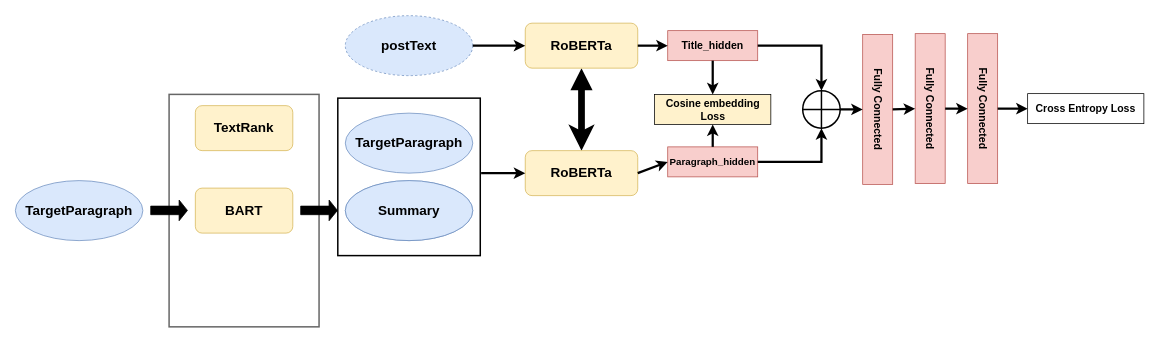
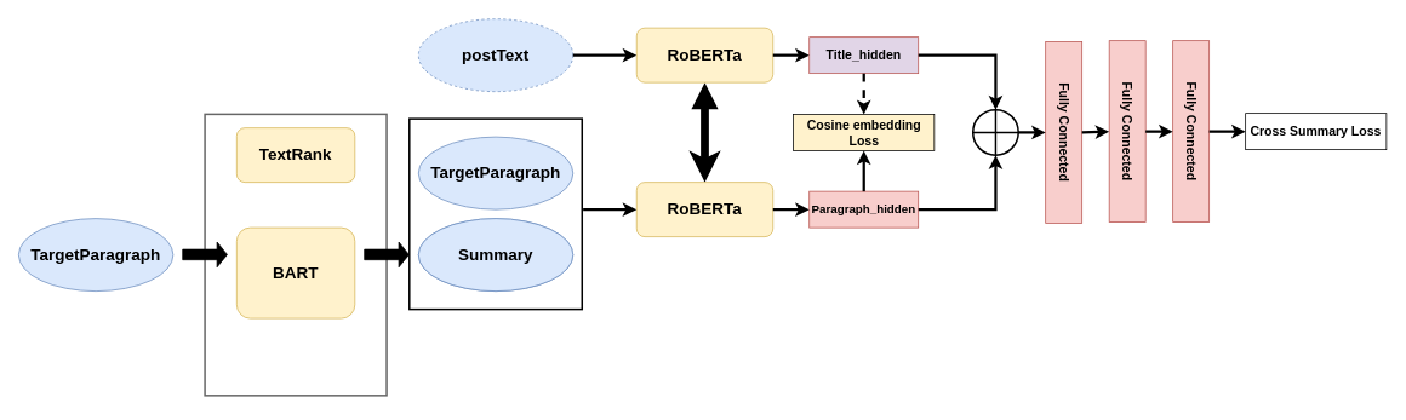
  <mxCell id="0" />
  <mxCell id="1" parent="0" />
  <mxCell id="2" value="" style="endArrow=block;startArrow=classic;html=1;rounded=0;entryX=0.5;entryY=1;entryDx=0;entryDy=0;endFill=1;strokeWidth=9;" edge="1" parent="1" target="3"><mxGeometry width="50" height="50" relative="1" as="geometry"><mxPoint x="775" y="200" as="sourcePoint" /><mxPoint x="870" y="120" as="targetPoint" /></mxGeometry></mxCell>
  <mxCell id="3" value="&lt;b&gt;&lt;font style=&quot;font-size: 18px;&quot;&gt;RoBERTa&lt;/font&gt;&lt;/b&gt;" style="rounded=1;whiteSpace=wrap;html=1;fillColor=#fff2cc;strokeColor=#d6b656;" vertex="1" parent="1"><mxGeometry x="700" y="30" width="150" height="60" as="geometry" /></mxCell>
- <mxCell id="4" value="&lt;b&gt;&lt;font style=&quot;font-size: 14px;&quot;&gt;Title_hidden&lt;/font&gt;&lt;/b&gt;" style="rounded=0;whiteSpace=wrap;html=1;fillColor=#f8cecc;strokeColor=#b85450;" vertex="1" parent="1"><mxGeometry x="890" y="40" width="120" height="40" as="geometry" /></mxCell>
+ <mxCell id="4" value="&lt;b&gt;&lt;font style=&quot;font-size: 14px;&quot;&gt;Title_hidden&lt;/font&gt;&lt;/b&gt;" style="rounded=0;whiteSpace=wrap;html=1;fillColor=#e1d5e7;strokeColor=#b85450;" vertex="1" parent="1"><mxGeometry x="890" y="40" width="120" height="40" as="geometry" /></mxCell>
  <mxCell id="5" value="&lt;b&gt;&lt;font style=&quot;font-size: 14px;&quot;&gt;Cosine embedding Loss&lt;/font&gt;&lt;/b&gt;" style="rounded=0;whiteSpace=wrap;html=1;fillColor=#fff2cc;" vertex="1" parent="1"><mxGeometry x="872.5" y="125" width="155" height="40" as="geometry" /></mxCell>
  <mxCell id="6" value="&lt;b&gt;&lt;font style=&quot;font-size: 18px;&quot;&gt;RoBERTa&lt;/font&gt;&lt;/b&gt;" style="rounded=1;whiteSpace=wrap;html=1;fillColor=#fff2cc;strokeColor=#d6b656;" vertex="1" parent="1"><mxGeometry x="700" y="200" width="150" height="60" as="geometry" /></mxCell>
- <mxCell id="7" value="&lt;b style=&quot;border-color: var(--border-color);&quot;&gt;&lt;font style=&quot;font-size: 13px;&quot;&gt;Paragraph_hidden&lt;/font&gt;&lt;/b&gt;" style="rounded=0;whiteSpace=wrap;html=1;fillColor=#f8cecc;strokeColor=#b85450;" vertex="1" parent="1"><mxGeometry x="890" y="195" width="120" height="40" as="geometry" /></mxCell>
+ <mxCell id="7" value="&lt;b style=&quot;border-color: var(--border-color);&quot;&gt;&lt;font style=&quot;font-size: 13px;&quot;&gt;Paragraph_hidden&lt;/font&gt;&lt;/b&gt;" style="rounded=0;whiteSpace=wrap;html=1;fillColor=#f8cecc;strokeColor=#b85450;" vertex="1" parent="1"><mxGeometry x="890" y="210" width="120" height="40" as="geometry" /></mxCell>
  <mxCell id="8" value="" style="shape=orEllipse;perimeter=ellipsePerimeter;whiteSpace=wrap;html=1;backgroundOutline=1;strokeWidth=2;" vertex="1" parent="1"><mxGeometry x="1070" y="120" width="50" height="50" as="geometry" /></mxCell>
  <mxCell id="9" value="&lt;b&gt;&lt;font style=&quot;font-size: 14px;&quot;&gt;Fully Connected&lt;/font&gt;&lt;/b&gt;" style="rounded=0;whiteSpace=wrap;html=1;fillColor=#f8cecc;strokeColor=#b85450;rotation=90;" vertex="1" parent="1"><mxGeometry x="1070" y="125" width="200" height="40" as="geometry" /></mxCell>
  <mxCell id="10" value="&lt;b&gt;&lt;font style=&quot;font-size: 14px;&quot;&gt;Fully Connected&lt;/font&gt;&lt;/b&gt;" style="rounded=0;whiteSpace=wrap;html=1;fillColor=#f8cecc;strokeColor=#b85450;rotation=90;" vertex="1" parent="1"><mxGeometry x="1140" y="124" width="200" height="40" as="geometry" /></mxCell>
  <mxCell id="11" value="&lt;b&gt;&lt;font style=&quot;font-size: 14px;&quot;&gt;Fully Connected&lt;/font&gt;&lt;/b&gt;" style="rounded=0;whiteSpace=wrap;html=1;fillColor=#f8cecc;strokeColor=#b85450;rotation=90;" vertex="1" parent="1"><mxGeometry x="1210" y="124" width="200" height="40" as="geometry" /></mxCell>
- <mxCell id="12" value="&lt;b&gt;&lt;font style=&quot;font-size: 14px;&quot;&gt;Cross Entropy Loss&lt;/font&gt;&lt;/b&gt;" style="rounded=0;whiteSpace=wrap;html=1;" vertex="1" parent="1"><mxGeometry x="1370" y="124" width="155" height="40" as="geometry" /></mxCell>
+ <mxCell id="12" value="&lt;b&gt;&lt;font style=&quot;font-size: 14px;&quot;&gt;Cross Summary Loss&lt;/font&gt;&lt;/b&gt;" style="rounded=0;whiteSpace=wrap;html=1;" vertex="1" parent="1"><mxGeometry x="1370" y="124" width="155" height="40" as="geometry" /></mxCell>
  <mxCell id="13" value="" style="endArrow=classic;html=1;rounded=0;exitX=1;exitY=0.5;exitDx=0;exitDy=0;entryX=0;entryY=0.5;entryDx=0;entryDy=0;strokeWidth=3;" edge="1" parent="1" source="3" target="4"><mxGeometry width="50" height="50" relative="1" as="geometry"><mxPoint x="640" y="70" as="sourcePoint" /><mxPoint x="710" y="70" as="targetPoint" /></mxGeometry></mxCell>
  <mxCell id="14" value="" style="endArrow=classic;html=1;rounded=0;exitX=1;exitY=0.5;exitDx=0;exitDy=0;entryX=0;entryY=0.5;entryDx=0;entryDy=0;strokeWidth=3;" edge="1" parent="1" source="6" target="7"><mxGeometry width="50" height="50" relative="1" as="geometry"><mxPoint x="860" y="70" as="sourcePoint" /><mxPoint x="900" y="70" as="targetPoint" /></mxGeometry></mxCell>
- <mxCell id="15" value="" style="endArrow=classic;html=1;rounded=0;exitX=0.5;exitY=1;exitDx=0;exitDy=0;strokeWidth=3;" edge="1" parent="1" source="4" target="5"><mxGeometry width="50" height="50" relative="1" as="geometry"><mxPoint x="870" y="80" as="sourcePoint" /><mxPoint x="910" y="80" as="targetPoint" /></mxGeometry></mxCell>
+ <mxCell id="15" value="" style="endArrow=classic;html=1;rounded=0;exitX=0.5;exitY=1;exitDx=0;exitDy=0;strokeWidth=3;dashed=1;" edge="1" parent="1" source="4" target="5"><mxGeometry width="50" height="50" relative="1" as="geometry"><mxPoint x="870" y="80" as="sourcePoint" /><mxPoint x="910" y="80" as="targetPoint" /></mxGeometry></mxCell>
  <mxCell id="16" value="" style="endArrow=classic;html=1;rounded=0;exitX=0.5;exitY=0;exitDx=0;exitDy=0;entryX=0.5;entryY=1;entryDx=0;entryDy=0;strokeWidth=3;" edge="1" parent="1" source="7" target="5"><mxGeometry width="50" height="50" relative="1" as="geometry"><mxPoint x="960" y="90" as="sourcePoint" /><mxPoint x="960" y="135" as="targetPoint" /></mxGeometry></mxCell>
  <mxCell id="17" value="" style="endArrow=classic;html=1;rounded=0;exitX=1;exitY=0.5;exitDx=0;exitDy=0;entryX=0.5;entryY=0;entryDx=0;entryDy=0;edgeStyle=orthogonalEdgeStyle;strokeWidth=3;" edge="1" parent="1" source="4" target="8"><mxGeometry width="50" height="50" relative="1" as="geometry"><mxPoint x="960" y="90" as="sourcePoint" /><mxPoint x="960" y="135" as="targetPoint" /></mxGeometry></mxCell>
  <mxCell id="18" value="" style="endArrow=classic;html=1;rounded=0;exitX=1;exitY=0.5;exitDx=0;exitDy=0;entryX=0.5;entryY=1;entryDx=0;entryDy=0;edgeStyle=orthogonalEdgeStyle;strokeWidth=3;" edge="1" parent="1" source="7" target="8"><mxGeometry width="50" height="50" relative="1" as="geometry"><mxPoint x="1020" y="70" as="sourcePoint" /><mxPoint x="1105" y="130" as="targetPoint" /></mxGeometry></mxCell>
  <mxCell id="19" value="" style="endArrow=classic;html=1;rounded=0;exitX=1;exitY=0.5;exitDx=0;exitDy=0;entryX=0.5;entryY=1;entryDx=0;entryDy=0;strokeWidth=3;" edge="1" parent="1" source="8" target="9"><mxGeometry width="50" height="50" relative="1" as="geometry"><mxPoint x="860" y="70" as="sourcePoint" /><mxPoint x="900" y="70" as="targetPoint" /></mxGeometry></mxCell>
  <mxCell id="20" value="" style="endArrow=classic;html=1;rounded=0;exitX=0.5;exitY=0;exitDx=0;exitDy=0;entryX=0.5;entryY=1;entryDx=0;entryDy=0;strokeWidth=3;" edge="1" parent="1" source="9" target="10"><mxGeometry width="50" height="50" relative="1" as="geometry"><mxPoint x="1130" y="155" as="sourcePoint" /><mxPoint x="1160" y="155" as="targetPoint" /></mxGeometry></mxCell>
  <mxCell id="21" value="" style="endArrow=classic;html=1;rounded=0;exitX=0.5;exitY=0;exitDx=0;exitDy=0;entryX=0.5;entryY=1;entryDx=0;entryDy=0;strokeWidth=3;" edge="1" parent="1" source="10" target="11"><mxGeometry width="50" height="50" relative="1" as="geometry"><mxPoint x="1200" y="155" as="sourcePoint" /><mxPoint x="1230" y="154" as="targetPoint" /></mxGeometry></mxCell>
  <mxCell id="22" value="" style="endArrow=classic;html=1;rounded=0;exitX=0.5;exitY=0;exitDx=0;exitDy=0;entryX=0;entryY=0.5;entryDx=0;entryDy=0;strokeWidth=3;" edge="1" parent="1" source="11" target="12"><mxGeometry width="50" height="50" relative="1" as="geometry"><mxPoint x="1270" y="154" as="sourcePoint" /><mxPoint x="1300" y="154" as="targetPoint" /></mxGeometry></mxCell>
  <mxCell id="23" value="" style="group" connectable="0" vertex="1" parent="1"><mxGeometry x="20" y="20" width="620" height="420" as="geometry" /></mxCell>
  <mxCell id="24" value="" style="rounded=0;whiteSpace=wrap;html=1;strokeWidth=2;" vertex="1" parent="23"><mxGeometry x="430" y="110" width="190" height="210" as="geometry" /></mxCell>
  <mxCell id="25" value="&lt;b style=&quot;border-color: var(--border-color);&quot;&gt;&lt;font style=&quot;border-color: var(--border-color); font-size: 18px;&quot;&gt;postText&lt;/font&gt;&lt;/b&gt;" style="ellipse;whiteSpace=wrap;html=1;fillColor=#dae8fc;strokeColor=#6c8ebf;dashed=1;" vertex="1" parent="23"><mxGeometry x="440" width="170" height="80" as="geometry" /></mxCell>
  <mxCell id="26" value="&lt;b style=&quot;border-color: var(--border-color);&quot;&gt;&lt;font style=&quot;border-color: var(--border-color); font-size: 18px;&quot;&gt;TargetParagraph&lt;/font&gt;&lt;/b&gt;" style="ellipse;whiteSpace=wrap;html=1;fillColor=#dae8fc;strokeColor=#6c8ebf;" vertex="1" parent="23"><mxGeometry x="440" y="130" width="170" height="80" as="geometry" /></mxCell>
  <mxCell id="27" value="&lt;b style=&quot;border-color: var(--border-color);&quot;&gt;&lt;font style=&quot;border-color: var(--border-color); font-size: 18px;&quot;&gt;Summary&lt;/font&gt;&lt;/b&gt;" style="ellipse;whiteSpace=wrap;html=1;fillColor=#dae8fc;strokeColor=#6c8ebf;" vertex="1" parent="23"><mxGeometry x="440" y="220" width="170" height="80" as="geometry" /></mxCell>
  <mxCell id="28" value="" style="endArrow=classic;html=1;rounded=0;exitX=1;exitY=0.5;exitDx=0;exitDy=0;entryX=0;entryY=0.5;entryDx=0;entryDy=0;strokeWidth=3;" edge="1" parent="23" source="25" target="3"><mxGeometry width="50" height="50" relative="1" as="geometry"><mxPoint x="620" y="-10" as="sourcePoint" /><mxPoint x="670" y="-60" as="targetPoint" /></mxGeometry></mxCell>
  <mxCell id="29" value="" style="endArrow=classic;html=1;rounded=0;exitX=1.006;exitY=0.476;exitDx=0;exitDy=0;entryX=0;entryY=0.5;entryDx=0;entryDy=0;exitPerimeter=0;strokeWidth=3;" edge="1" parent="23" source="24" target="6"><mxGeometry width="50" height="50" relative="1" as="geometry"><mxPoint x="620" y="50" as="sourcePoint" /><mxPoint x="690" y="50" as="targetPoint" /></mxGeometry></mxCell>
  <mxCell id="30" value="" style="group" connectable="0" vertex="1" parent="23"><mxGeometry y="105" width="610" height="310" as="geometry" /></mxCell>
  <mxCell id="31" value="" style="rounded=0;whiteSpace=wrap;html=1;fillColor=#FFFFFF;strokeColor=#666666;fontColor=#333333;strokeWidth=2;" vertex="1" parent="30"><mxGeometry x="205" width="200" height="310" as="geometry" /></mxCell>
  <mxCell id="32" value="&lt;b style=&quot;border-color: var(--border-color);&quot;&gt;&lt;font style=&quot;border-color: var(--border-color); font-size: 18px;&quot;&gt;TextRank&lt;/font&gt;&lt;/b&gt;" style="rounded=1;whiteSpace=wrap;html=1;fillColor=#fff2cc;strokeColor=#d6b656;" vertex="1" parent="30"><mxGeometry x="240" y="15" width="130" height="60" as="geometry" /></mxCell>
- <mxCell id="33" value="&lt;b style=&quot;border-color: var(--border-color);&quot;&gt;&lt;font style=&quot;border-color: var(--border-color); font-size: 18px;&quot;&gt;BART&lt;/font&gt;&lt;/b&gt;" style="rounded=1;whiteSpace=wrap;html=1;fillColor=#fff2cc;strokeColor=#d6b656;" vertex="1" parent="30"><mxGeometry x="240" y="125" width="130" height="60" as="geometry" /></mxCell>
+ <mxCell id="33" value="&lt;b style=&quot;border-color: var(--border-color);&quot;&gt;&lt;font style=&quot;border-color: var(--border-color); font-size: 18px;&quot;&gt;BART&lt;/font&gt;&lt;/b&gt;" style="rounded=1;whiteSpace=wrap;html=1;fillColor=#fff2cc;strokeColor=#d6b656;" vertex="1" parent="30"><mxGeometry x="240" y="125" width="130" height="100" as="geometry" /></mxCell>
  <mxCell id="34" value="&lt;b style=&quot;border-color: var(--border-color);&quot;&gt;&lt;font style=&quot;border-color: var(--border-color); font-size: 18px;&quot;&gt;TargetParagraph&lt;/font&gt;&lt;/b&gt;" style="ellipse;whiteSpace=wrap;html=1;fillColor=#dae8fc;strokeColor=#6c8ebf;" vertex="1" parent="30"><mxGeometry y="115" width="170" height="80" as="geometry" /></mxCell>
  <mxCell id="35" value="&lt;b style=&quot;border-color: var(--border-color);&quot;&gt;&lt;font style=&quot;border-color: var(--border-color); font-size: 18px;&quot;&gt;Summary&lt;/font&gt;&lt;/b&gt;" style="ellipse;whiteSpace=wrap;html=1;fillColor=#dae8fc;strokeColor=#6c8ebf;" vertex="1" parent="30"><mxGeometry x="440" y="115" width="170" height="80" as="geometry" /></mxCell>
  <mxCell id="36" value="" style="shape=flexArrow;endArrow=classic;html=1;rounded=0;strokeColor=#000000;fillColor=#000000;endWidth=15.184;endSize=3.383;width=11.429;" edge="1" parent="30"><mxGeometry width="50" height="50" relative="1" as="geometry"><mxPoint x="180" y="154.71" as="sourcePoint" /><mxPoint x="230" y="154.71" as="targetPoint" /></mxGeometry></mxCell>
  <mxCell id="37" value="" style="shape=flexArrow;endArrow=classic;html=1;rounded=0;strokeColor=#000000;fillColor=#000000;endWidth=15.184;endSize=3.383;width=11.429;" edge="1" parent="30"><mxGeometry width="50" height="50" relative="1" as="geometry"><mxPoint x="380" y="154.71" as="sourcePoint" /><mxPoint x="430" y="154.71" as="targetPoint" /></mxGeometry></mxCell>
